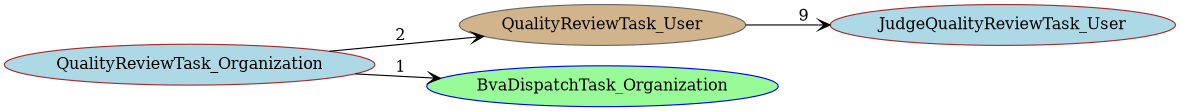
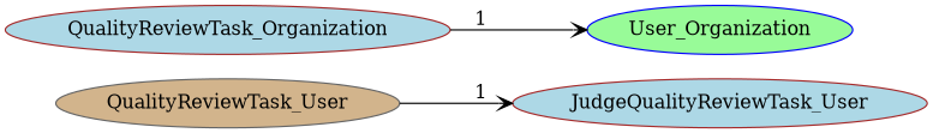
  digraph {
    rankdir=LR
    node [color=brown fillcolor=lightblue style=filled]
    edge [arrowhead=vee]
    QualityReviewTask_User [color=gray40 fillcolor=tan]
    QualityReviewTask_Organization
-   BvaDispatchTask_Organization [color=blue fillcolor=palegreen]
+   BvaDispatchTask_Organization [color=blue fillcolor=palegreen label=User_Organization]
    JudgeQualityReviewTask_User
-   QualityReviewTask_User -> JudgeQualityReviewTask_User [label=9]
-   QualityReviewTask_Organization -> QualityReviewTask_User [label=2]
+   QualityReviewTask_User -> JudgeQualityReviewTask_User [label=1]
    QualityReviewTask_Organization -> BvaDispatchTask_Organization [label=1]
  }
